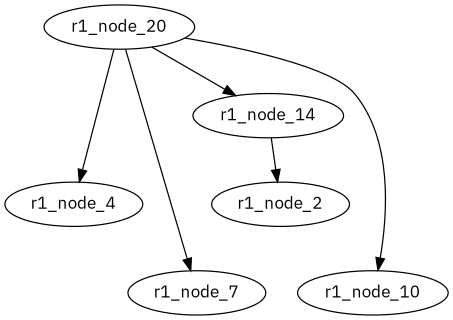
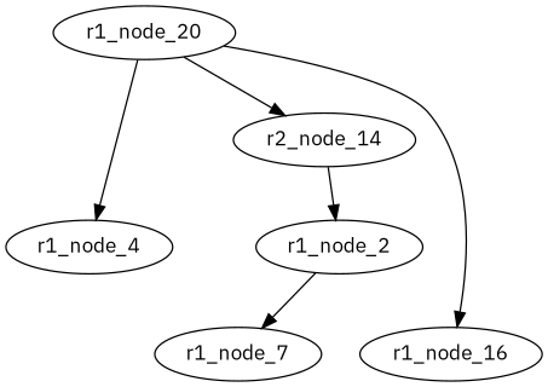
  strict digraph {
    fontname="IBM Plex Sans"
    node [fontname="IBM Plex Sans" weight=0]
    edge [fontname="IBM Plex Sans" weight=0]
    n1 [label=r1_node_4]
-   r1_node_14
+   r1_node_14 [label=r2_node_14]
    r1_node_2
    r1_node_20
-   r1_node_16 [label=r1_node_10]
+   r1_node_16
    r1_node_7
    r1_node_14 -> r1_node_2
    r1_node_20 -> n1
    r1_node_20 -> r1_node_14
    r1_node_20 -> r1_node_16
-   r1_node_20 -> r1_node_7
+   r1_node_2 -> r1_node_7
  }
